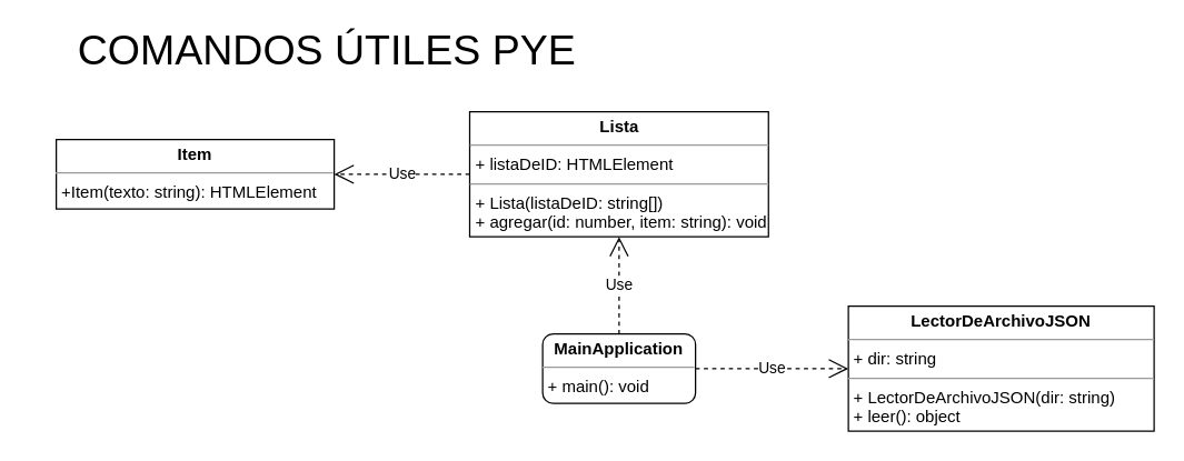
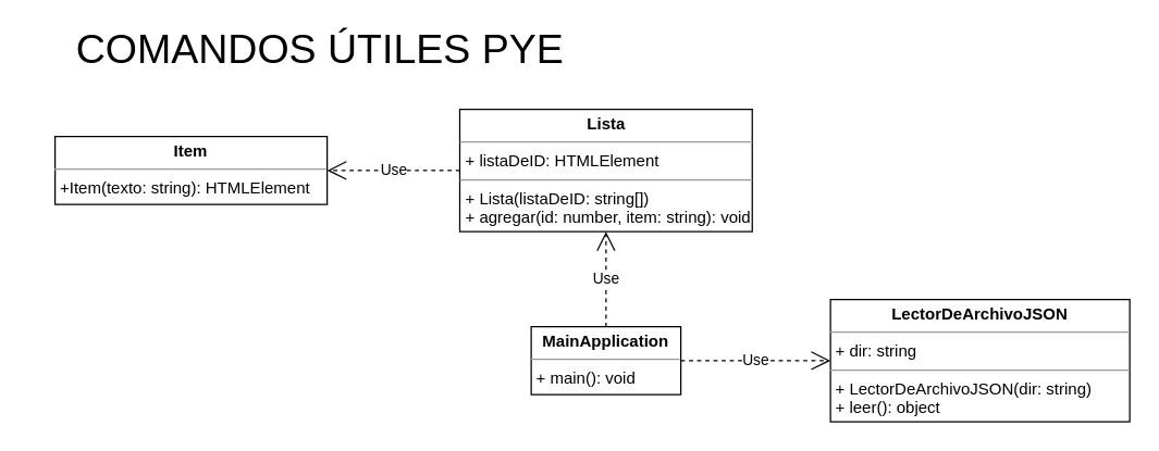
  <mxCell id="0" />
  <mxCell id="1" parent="0" />
- <mxCell id="2" value="&lt;p style=&quot;margin:0px;margin-top:4px;text-align:center;&quot;&gt;&lt;b&gt;MainApplication&lt;/b&gt;&lt;/p&gt;&lt;hr size=&quot;1&quot;&gt;&lt;p style=&quot;margin:0px;margin-left:4px;&quot;&gt;+ main(): void&lt;/p&gt;" style="verticalAlign=top;align=left;overflow=fill;fontSize=12;fontFamily=Helvetica;html=1;whiteSpace=wrap;rounded=1;" vertex="1" parent="1"><mxGeometry x="390" y="240" width="110" height="50" as="geometry" /></mxCell>
+ <mxCell id="2" value="&lt;p style=&quot;margin:0px;margin-top:4px;text-align:center;&quot;&gt;&lt;b&gt;MainApplication&lt;/b&gt;&lt;/p&gt;&lt;hr size=&quot;1&quot;&gt;&lt;p style=&quot;margin:0px;margin-left:4px;&quot;&gt;+ main(): void&lt;/p&gt;" style="verticalAlign=top;align=left;overflow=fill;fontSize=12;fontFamily=Helvetica;html=1;whiteSpace=wrap;" vertex="1" parent="1"><mxGeometry x="390" y="240" width="110" height="50" as="geometry" /></mxCell>
  <mxCell id="3" value="&lt;p style=&quot;margin:0px;margin-top:4px;text-align:center;&quot;&gt;&lt;b&gt;LectorDeArchivoJSON&lt;/b&gt;&lt;/p&gt;&lt;hr size=&quot;1&quot;&gt;&lt;p style=&quot;margin:0px;margin-left:4px;&quot;&gt;+ dir: string&lt;/p&gt;&lt;hr size=&quot;1&quot;&gt;&lt;p style=&quot;margin:0px;margin-left:4px;&quot;&gt;+ LectorDeArchivoJSON(dir: string)&lt;/p&gt;&lt;p style=&quot;margin:0px;margin-left:4px;&quot;&gt;+ leer(): object&lt;/p&gt;" style="verticalAlign=top;align=left;overflow=fill;fontSize=12;fontFamily=Helvetica;html=1;whiteSpace=wrap;" vertex="1" parent="1"><mxGeometry x="610" y="220" width="220" height="90" as="geometry" /></mxCell>
  <mxCell id="4" value="&lt;p style=&quot;margin:0px;margin-top:4px;text-align:center;&quot;&gt;&lt;b&gt;Lista&lt;/b&gt;&lt;/p&gt;&lt;hr size=&quot;1&quot;&gt;&lt;p style=&quot;margin:0px;margin-left:4px;&quot;&gt;+ listaDeID: HTMLElement&lt;/p&gt;&lt;hr size=&quot;1&quot;&gt;&lt;p style=&quot;margin:0px;margin-left:4px;&quot;&gt;+ Lista(listaDeID: string[])&lt;/p&gt;&lt;p style=&quot;margin:0px;margin-left:4px;&quot;&gt;+ agregar(id: number, item: string): void&lt;/p&gt;" style="verticalAlign=top;align=left;overflow=fill;fontSize=12;fontFamily=Helvetica;html=1;whiteSpace=wrap;" vertex="1" parent="1"><mxGeometry x="337.5" width="215" height="90" as="geometry" y="80" /></mxCell>
  <mxCell id="5" value="&lt;p style=&quot;margin:0px;margin-top:4px;text-align:center;&quot;&gt;&lt;b&gt;Item&lt;/b&gt;&lt;/p&gt;&lt;hr size=&quot;1&quot;&gt;&lt;p style=&quot;margin:0px;margin-left:4px;&quot;&gt;&lt;span style=&quot;background-color: initial;&quot;&gt;+Item(texto: string): HTMLElement&lt;/span&gt;&lt;/p&gt;" style="verticalAlign=top;align=left;overflow=fill;fontSize=12;fontFamily=Helvetica;html=1;whiteSpace=wrap;" vertex="1" parent="1"><mxGeometry x="40" y="100" width="200" height="50" as="geometry" /></mxCell>
  <mxCell id="6" value="&lt;font style=&quot;font-size: 30px;&quot;&gt;COMANDOS ÚTILES PYE&lt;/font&gt;" style="text;html=1;strokeColor=none;fillColor=none;align=center;verticalAlign=middle;whiteSpace=wrap;rounded=0;" vertex="1" parent="1"><mxGeometry x="20" y="20" width="430" height="30" as="geometry" /></mxCell>
  <mxCell id="7" value="Use" style="endArrow=open;endSize=12;dashed=1;html=1;rounded=0;exitX=1;exitY=0.5;exitDx=0;exitDy=0;entryX=0;entryY=0.5;entryDx=0;entryDy=0;" edge="1" parent="1" source="2" target="3"><mxGeometry width="160" relative="1" as="geometry"><mxPoint x="310" y="220" as="sourcePoint" /><mxPoint x="470" y="220" as="targetPoint" /></mxGeometry></mxCell>
  <mxCell id="8" value="Use" style="endArrow=open;endSize=12;dashed=1;html=1;rounded=0;exitX=0.5;exitY=0;exitDx=0;exitDy=0;entryX=0.5;entryY=1;entryDx=0;entryDy=0;" edge="1" parent="1" source="2" target="4"><mxGeometry width="160" relative="1" as="geometry"><mxPoint x="510" y="210" as="sourcePoint" /><mxPoint x="670" y="210" as="targetPoint" /></mxGeometry></mxCell>
  <mxCell id="9" value="Use" style="endArrow=open;endSize=12;dashed=1;html=1;rounded=0;exitX=0;exitY=0.5;exitDx=0;exitDy=0;entryX=1;entryY=0.5;entryDx=0;entryDy=0;" edge="1" parent="1" source="4" target="5"><mxGeometry width="160" relative="1" as="geometry"><mxPoint x="250" y="180" as="sourcePoint" /><mxPoint x="300" y="200" as="targetPoint" /></mxGeometry></mxCell>
